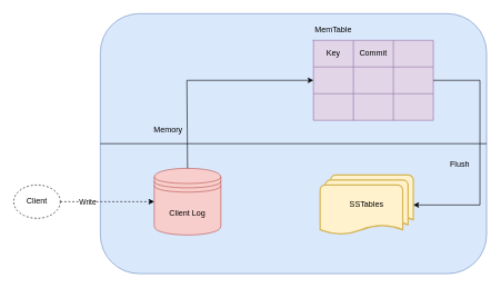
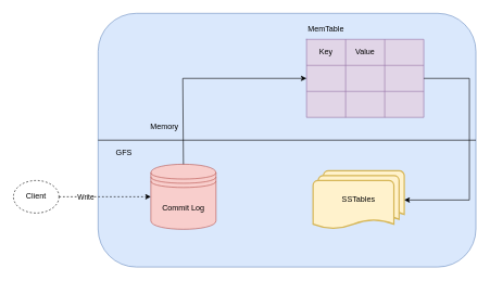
  <mxCell id="0" />
  <mxCell id="1" parent="0" />
  <mxCell id="2" value="" style="rounded=1;whiteSpace=wrap;html=1;fillColor=#dae8fc;strokeColor=#6c8ebf;" vertex="1" parent="1"><mxGeometry x="150" y="20" width="580" height="390" as="geometry" /></mxCell>
  <mxCell id="3" value="SSTables" style="strokeWidth=2;html=1;shape=mxgraph.flowchart.multi-document;whiteSpace=wrap;fillColor=#fff2cc;strokeColor=#d6b656;" vertex="1" parent="1"><mxGeometry x="480" y="262" width="140" height="90" as="geometry" /></mxCell>
- <mxCell id="4" value="Client Log" style="shape=datastore;whiteSpace=wrap;html=1;fillColor=#f8cecc;strokeColor=#b85450;" vertex="1" parent="1"><mxGeometry x="231" y="252" width="100" height="100" as="geometry" /></mxCell>
+ <mxCell id="4" value="Commit Log" style="shape=datastore;whiteSpace=wrap;html=1;fillColor=#f8cecc;strokeColor=#b85450;" vertex="1" parent="1"><mxGeometry x="231" y="252" width="100" height="100" as="geometry" /></mxCell>
  <mxCell id="5" value="" style="shape=table;html=1;whiteSpace=wrap;startSize=0;container=1;collapsible=0;childLayout=tableLayout;rowLines=1;columnLines=1;fixedRows=0;resizeLast=0;fillColor=#e1d5e7;strokeColor=#9673a6;" vertex="1" parent="1"><mxGeometry x="470" y="60" width="180" height="120" as="geometry" /></mxCell>
  <mxCell id="6" value="" style="shape=tableRow;horizontal=0;startSize=0;swimlaneHead=0;swimlaneBody=0;top=0;left=0;bottom=0;right=0;collapsible=0;dropTarget=0;fillColor=none;points=[[0,0.5],[1,0.5]];portConstraint=eastwest;" vertex="1" parent="5"><mxGeometry width="180" height="40" as="geometry" /></mxCell>
  <mxCell id="7" value="Key" style="shape=partialRectangle;html=1;whiteSpace=wrap;connectable=0;fillColor=none;top=0;left=0;bottom=0;right=0;overflow=hidden;" vertex="1" parent="6"><mxGeometry width="60" height="40" as="geometry"><mxRectangle width="60" height="40" as="alternateBounds" /></mxGeometry></mxCell>
- <mxCell id="8" value="Commit" style="shape=partialRectangle;html=1;whiteSpace=wrap;connectable=0;fillColor=none;top=0;left=0;bottom=0;right=0;overflow=hidden;" vertex="1" parent="6"><mxGeometry x="60" width="60" height="40" as="geometry"><mxRectangle width="60" height="40" as="alternateBounds" /></mxGeometry></mxCell>
+ <mxCell id="8" value="Value" style="shape=partialRectangle;html=1;whiteSpace=wrap;connectable=0;fillColor=none;top=0;left=0;bottom=0;right=0;overflow=hidden;" vertex="1" parent="6"><mxGeometry x="60" width="60" height="40" as="geometry"><mxRectangle width="60" height="40" as="alternateBounds" /></mxGeometry></mxCell>
  <mxCell id="9" value="" style="shape=partialRectangle;html=1;whiteSpace=wrap;connectable=0;fillColor=none;top=0;left=0;bottom=0;right=0;overflow=hidden;" vertex="1" parent="6"><mxGeometry x="120" width="60" height="40" as="geometry"><mxRectangle width="60" height="40" as="alternateBounds" /></mxGeometry></mxCell>
  <mxCell id="10" value="" style="shape=tableRow;horizontal=0;startSize=0;swimlaneHead=0;swimlaneBody=0;top=0;left=0;bottom=0;right=0;collapsible=0;dropTarget=0;fillColor=none;points=[[0,0.5],[1,0.5]];portConstraint=eastwest;" vertex="1" parent="5"><mxGeometry y="40" width="180" height="40" as="geometry" /></mxCell>
  <mxCell id="11" value="" style="shape=partialRectangle;html=1;whiteSpace=wrap;connectable=0;fillColor=none;top=0;left=0;bottom=0;right=0;overflow=hidden;" vertex="1" parent="10"><mxGeometry width="60" height="40" as="geometry"><mxRectangle width="60" height="40" as="alternateBounds" /></mxGeometry></mxCell>
  <mxCell id="12" value="" style="shape=partialRectangle;html=1;whiteSpace=wrap;connectable=0;fillColor=none;top=0;left=0;bottom=0;right=0;overflow=hidden;" vertex="1" parent="10"><mxGeometry x="60" width="60" height="40" as="geometry"><mxRectangle width="60" height="40" as="alternateBounds" /></mxGeometry></mxCell>
  <mxCell id="13" value="" style="shape=partialRectangle;html=1;whiteSpace=wrap;connectable=0;fillColor=none;top=0;left=0;bottom=0;right=0;overflow=hidden;" vertex="1" parent="10"><mxGeometry x="120" width="60" height="40" as="geometry"><mxRectangle width="60" height="40" as="alternateBounds" /></mxGeometry></mxCell>
  <mxCell id="14" value="" style="shape=tableRow;horizontal=0;startSize=0;swimlaneHead=0;swimlaneBody=0;top=0;left=0;bottom=0;right=0;collapsible=0;dropTarget=0;fillColor=none;points=[[0,0.5],[1,0.5]];portConstraint=eastwest;" vertex="1" parent="5"><mxGeometry y="80" width="180" height="40" as="geometry" /></mxCell>
  <mxCell id="15" value="" style="shape=partialRectangle;html=1;whiteSpace=wrap;connectable=0;fillColor=none;top=0;left=0;bottom=0;right=0;overflow=hidden;" vertex="1" parent="14"><mxGeometry width="60" height="40" as="geometry"><mxRectangle width="60" height="40" as="alternateBounds" /></mxGeometry></mxCell>
  <mxCell id="16" value="" style="shape=partialRectangle;html=1;whiteSpace=wrap;connectable=0;fillColor=none;top=0;left=0;bottom=0;right=0;overflow=hidden;" vertex="1" parent="14"><mxGeometry x="60" width="60" height="40" as="geometry"><mxRectangle width="60" height="40" as="alternateBounds" /></mxGeometry></mxCell>
  <mxCell id="17" value="" style="shape=partialRectangle;html=1;whiteSpace=wrap;connectable=0;fillColor=none;top=0;left=0;bottom=0;right=0;overflow=hidden;pointerEvents=1;" vertex="1" parent="14"><mxGeometry x="120" width="60" height="40" as="geometry"><mxRectangle width="60" height="40" as="alternateBounds" /></mxGeometry></mxCell>
  <mxCell id="18" value="Client" style="ellipse;whiteSpace=wrap;html=1;dashed=1;" vertex="1" parent="1"><mxGeometry x="20" y="277" width="70" height="50" as="geometry" /></mxCell>
  <mxCell id="19" value="" style="endArrow=classic;html=1;rounded=0;exitX=1;exitY=0.5;exitDx=0;exitDy=0;entryX=0;entryY=0.5;entryDx=0;entryDy=0;dashed=1;" edge="1" parent="1" source="18" target="4"><mxGeometry width="50" height="50" relative="1" as="geometry"><mxPoint x="310" y="350" as="sourcePoint" /><mxPoint x="360" y="300" as="targetPoint" /></mxGeometry></mxCell>
  <mxCell id="20" value="Write" style="edgeLabel;html=1;align=center;verticalAlign=middle;resizable=0;points=[];" vertex="1" connectable="0" parent="19"><mxGeometry x="-0.433" relative="1" as="geometry"><mxPoint as="offset" /></mxGeometry></mxCell>
  <mxCell id="21" value="" style="endArrow=classic;html=1;rounded=0;exitX=0.5;exitY=0;exitDx=0;exitDy=0;entryX=0;entryY=0.5;entryDx=0;entryDy=0;" edge="1" parent="1" source="4" target="10"><mxGeometry width="50" height="50" relative="1" as="geometry"><mxPoint x="310" y="350" as="sourcePoint" /><mxPoint x="284" y="110" as="targetPoint" /><Array as="points"><mxPoint x="280" y="120" /></Array></mxGeometry></mxCell>
  <mxCell id="22" value="" style="endArrow=classic;html=1;rounded=0;exitX=1;exitY=0.5;exitDx=0;exitDy=0;entryX=1;entryY=0.5;entryDx=0;entryDy=0;entryPerimeter=0;" edge="1" parent="1" source="10" target="3"><mxGeometry width="50" height="50" relative="1" as="geometry"><mxPoint x="310" y="350" as="sourcePoint" /><mxPoint x="360" y="300" as="targetPoint" /><Array as="points"><mxPoint x="720" y="120" /><mxPoint x="720" y="307" /></Array></mxGeometry></mxCell>
  <mxCell id="23" value="" style="endArrow=none;html=1;rounded=0;exitX=0;exitY=0.5;exitDx=0;exitDy=0;entryX=1;entryY=0.5;entryDx=0;entryDy=0;" edge="1" parent="1" source="2" target="2"><mxGeometry width="50" height="50" relative="1" as="geometry"><mxPoint x="310" y="350" as="sourcePoint" /><mxPoint x="360" y="300" as="targetPoint" /></mxGeometry></mxCell>
+ <mxCell id="24" value="GFS" style="text;html=1;strokeColor=none;fillColor=none;align=center;verticalAlign=middle;whiteSpace=wrap;rounded=0;" vertex="1" parent="1"><mxGeometry x="160" y="220" width="60" height="30" as="geometry" /></mxCell>
  <mxCell id="25" value="Memory" style="text;html=1;strokeColor=none;fillColor=none;align=center;verticalAlign=middle;whiteSpace=wrap;rounded=0;" vertex="1" parent="1"><mxGeometry x="222" y="180" width="60" height="30" as="geometry" /></mxCell>
  <mxCell id="26" value="MemTable" style="text;html=1;strokeColor=none;fillColor=none;align=center;verticalAlign=middle;whiteSpace=wrap;rounded=0;" vertex="1" parent="1"><mxGeometry x="470" y="30" width="60" height="30" as="geometry" /></mxCell>
- <mxCell id="27" value="Flush" style="text;html=1;strokeColor=none;fillColor=none;align=center;verticalAlign=middle;whiteSpace=wrap;rounded=0;" vertex="1" parent="1"><mxGeometry x="660" y="232" width="60" height="30" as="geometry" /></mxCell>
